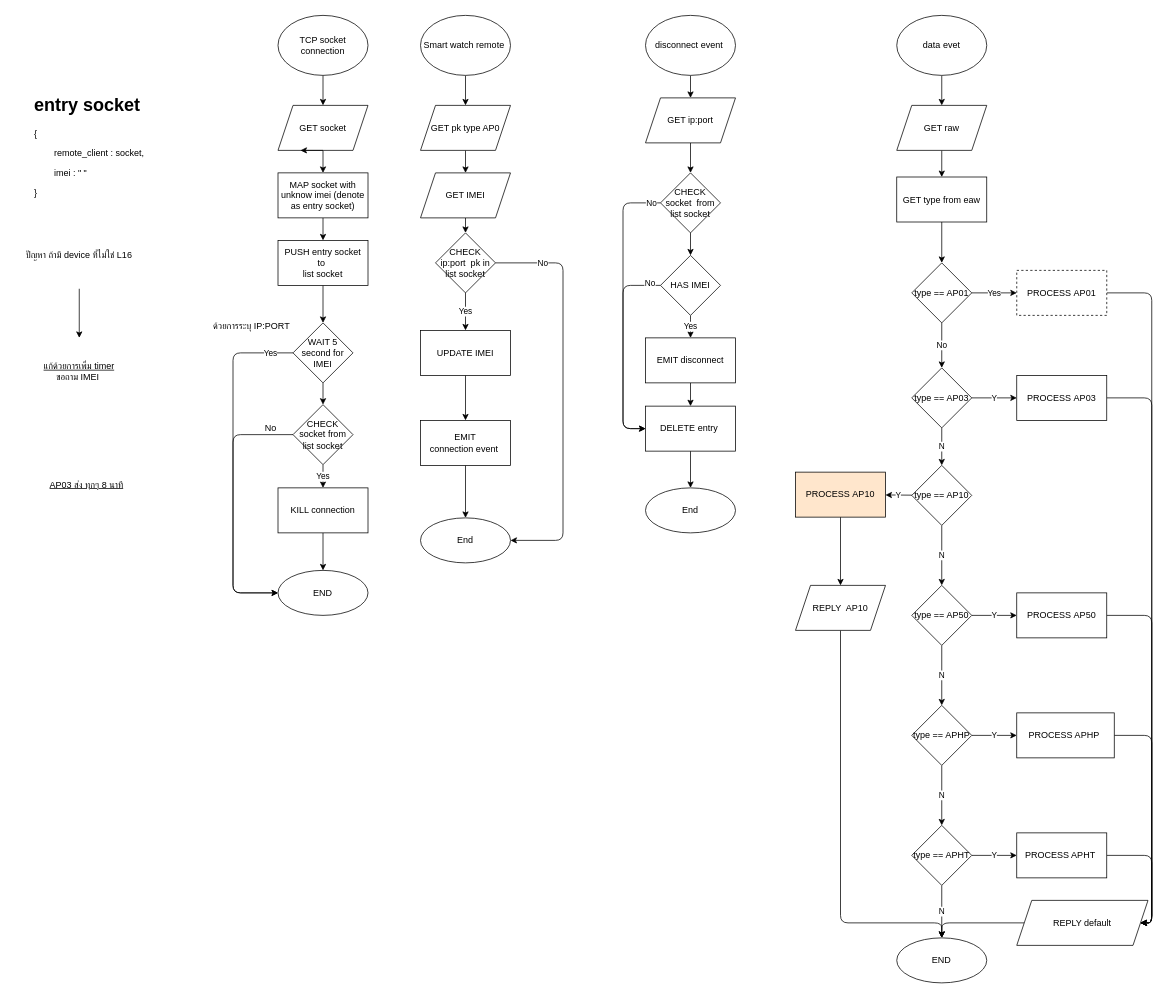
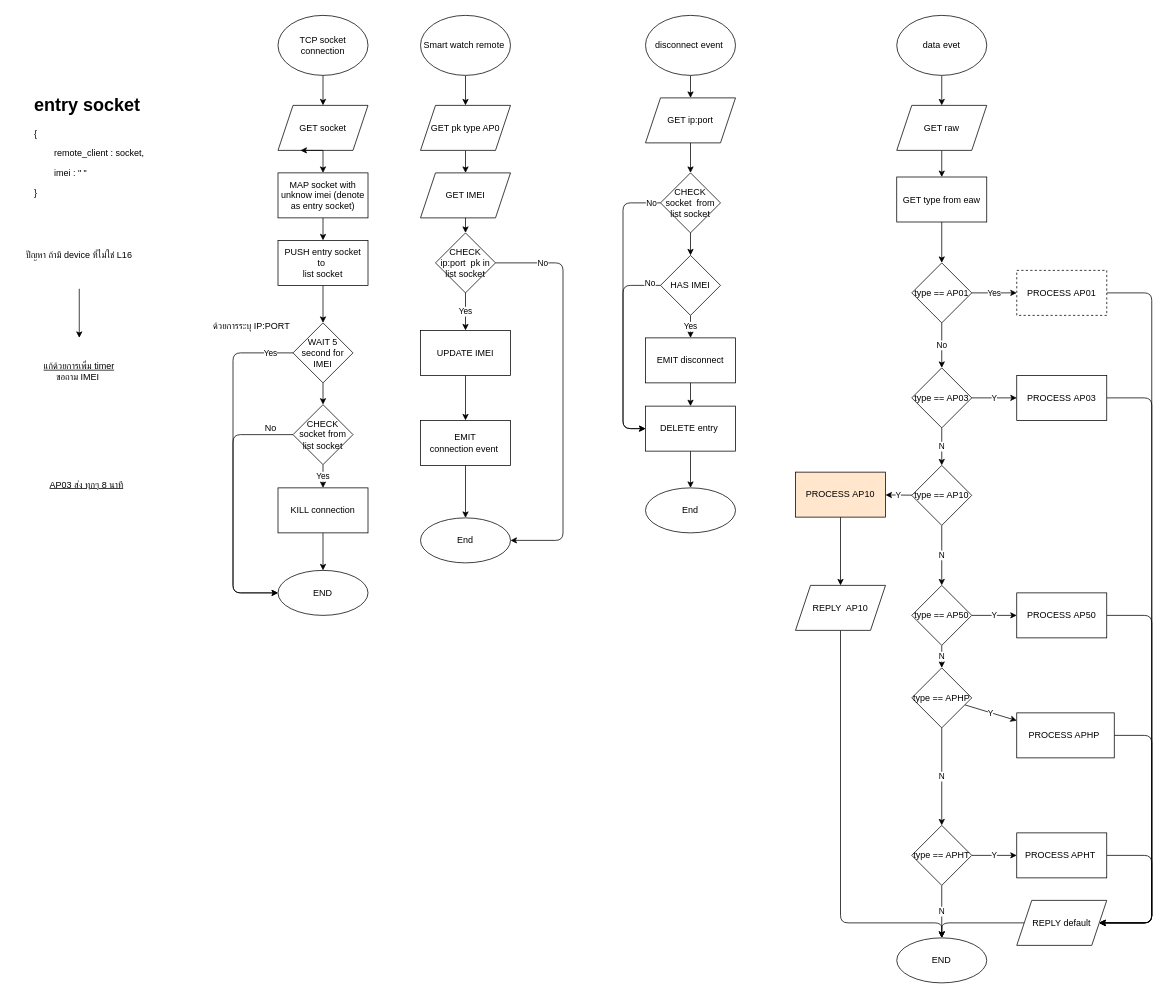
  <mxCell id="0" />
  <mxCell id="1" parent="0" />
  <mxCell id="2" value="" style="edgeStyle=none;html=1;" parent="1" source="3" target="5" edge="1"><mxGeometry relative="1" as="geometry" /></mxCell>
  <mxCell id="3" value="TCP socket connection" style="ellipse;whiteSpace=wrap;html=1;" parent="1" vertex="1"><mxGeometry x="370" y="20" width="120" height="80" as="geometry" /></mxCell>
  <mxCell id="4" value="" style="edgeStyle=none;html=1;" parent="1" source="5" target="7" edge="1"><mxGeometry relative="1" as="geometry" /></mxCell>
  <mxCell id="5" value="GET socket" style="shape=parallelogram;perimeter=parallelogramPerimeter;whiteSpace=wrap;html=1;fixedSize=1;" parent="1" vertex="1"><mxGeometry x="370" y="140" width="120" height="60" as="geometry" /></mxCell>
  <mxCell id="6" value="" style="edgeStyle=none;html=1;" parent="1" source="7" target="9" edge="1"><mxGeometry relative="1" as="geometry" /></mxCell>
  <mxCell id="7" value="MAP socket with unknow imei (denote as entry socket)" style="whiteSpace=wrap;html=1;" parent="1" vertex="1"><mxGeometry x="370" y="230" width="120" height="60" as="geometry" /></mxCell>
  <mxCell id="8" value="" style="edgeStyle=none;html=1;" parent="1" source="9" target="32" edge="1"><mxGeometry relative="1" as="geometry" /></mxCell>
  <mxCell id="9" value="PUSH entry socket to&amp;nbsp;&lt;br&gt;list socket" style="whiteSpace=wrap;html=1;" parent="1" vertex="1"><mxGeometry x="370" y="320" width="120" height="60" as="geometry" /></mxCell>
  <mxCell id="10" value="" style="edgeStyle=none;html=1;" parent="1" source="11" target="13" edge="1"><mxGeometry relative="1" as="geometry" /></mxCell>
  <mxCell id="11" value="Smart watch remote&amp;nbsp;" style="ellipse;whiteSpace=wrap;html=1;" parent="1" vertex="1"><mxGeometry x="560" y="20" width="120" height="80" as="geometry" /></mxCell>
  <mxCell id="12" value="" style="edgeStyle=none;html=1;" parent="1" source="13" target="15" edge="1"><mxGeometry relative="1" as="geometry" /></mxCell>
  <mxCell id="13" value="GET pk type AP0" style="shape=parallelogram;perimeter=parallelogramPerimeter;whiteSpace=wrap;html=1;fixedSize=1;" parent="1" vertex="1"><mxGeometry x="560" y="140" width="120" height="60" as="geometry" /></mxCell>
  <mxCell id="14" value="" style="edgeStyle=none;html=1;" parent="1" source="15" target="20" edge="1"><mxGeometry relative="1" as="geometry" /></mxCell>
  <mxCell id="15" value="GET IMEI" style="shape=parallelogram;perimeter=parallelogramPerimeter;whiteSpace=wrap;html=1;fixedSize=1;" parent="1" vertex="1"><mxGeometry x="560" y="230" width="120" height="60" as="geometry" /></mxCell>
  <mxCell id="16" value="&lt;h1&gt;entry socket&lt;/h1&gt;&lt;p&gt;{&lt;/p&gt;&lt;p&gt;&lt;span style=&quot;white-space: pre&quot;&gt;&#09;&lt;/span&gt;remote_client : socket,&lt;br&gt;&lt;/p&gt;&lt;p&gt;&lt;span style=&quot;white-space: pre&quot;&gt;&#09;&lt;/span&gt;imei : &quot; &quot;&lt;br&gt;&lt;/p&gt;&lt;p&gt;&lt;span&gt;}&lt;/span&gt;&lt;br&gt;&lt;/p&gt;" style="text;html=1;strokeColor=none;fillColor=none;spacing=5;spacingTop=-20;whiteSpace=wrap;overflow=hidden;rounded=0;" parent="1" vertex="1"><mxGeometry x="40" y="120" width="190" height="150" as="geometry" /></mxCell>
  <mxCell id="17" value="Yes" style="edgeStyle=none;html=1;" parent="1" source="20" target="22" edge="1"><mxGeometry relative="1" as="geometry" /></mxCell>
  <mxCell id="18" style="edgeStyle=none;html=1;entryX=1;entryY=0.5;entryDx=0;entryDy=0;" parent="1" source="20" target="25" edge="1"><mxGeometry relative="1" as="geometry"><Array as="points"><mxPoint x="750" y="350" /><mxPoint x="750" y="720" /></Array></mxGeometry></mxCell>
  <mxCell id="19" value="No" style="edgeLabel;html=1;align=center;verticalAlign=middle;resizable=0;points=[];" parent="18" vertex="1" connectable="0"><mxGeometry x="-0.765" y="1" relative="1" as="geometry"><mxPoint as="offset" /></mxGeometry></mxCell>
  <mxCell id="20" value="CHECK ip:port&amp;nbsp; pk in list socket" style="rhombus;whiteSpace=wrap;html=1;" parent="1" vertex="1"><mxGeometry x="580" y="310" width="80" height="80" as="geometry" /></mxCell>
  <mxCell id="21" value="" style="edgeStyle=none;html=1;" parent="1" source="22" target="24" edge="1"><mxGeometry relative="1" as="geometry" /></mxCell>
  <mxCell id="22" value="UPDATE IMEI" style="whiteSpace=wrap;html=1;" parent="1" vertex="1"><mxGeometry x="560" y="440" width="120" height="60" as="geometry" /></mxCell>
  <mxCell id="23" value="" style="edgeStyle=none;html=1;" parent="1" source="24" target="25" edge="1"><mxGeometry relative="1" as="geometry" /></mxCell>
  <mxCell id="24" value="EMIT&lt;br&gt;connection event&amp;nbsp;" style="whiteSpace=wrap;html=1;" parent="1" vertex="1"><mxGeometry x="560" y="560" width="120" height="60" as="geometry" /></mxCell>
  <mxCell id="25" value="End" style="ellipse;whiteSpace=wrap;html=1;" parent="1" vertex="1"><mxGeometry x="560" y="690" width="120" height="60" as="geometry" /></mxCell>
  <mxCell id="26" value="" style="edgeStyle=none;html=1;" parent="1" source="27" target="33" edge="1"><mxGeometry relative="1" as="geometry" /></mxCell>
  <mxCell id="27" value="ปัญหา ถ้ามี device ที่ไม่ใช่ L16" style="text;html=1;strokeColor=none;fillColor=none;align=center;verticalAlign=middle;whiteSpace=wrap;rounded=0;" parent="1" vertex="1"><mxGeometry x="20" y="295.5" width="170" height="89" as="geometry" /></mxCell>
  <mxCell id="28" value="END" style="ellipse;whiteSpace=wrap;html=1;" parent="1" vertex="1"><mxGeometry x="370" y="760" width="120" height="60" as="geometry" /></mxCell>
  <mxCell id="29" style="edgeStyle=none;html=1;entryX=0;entryY=0.5;entryDx=0;entryDy=0;" parent="1" source="32" target="28" edge="1"><mxGeometry relative="1" as="geometry"><Array as="points"><mxPoint x="310" y="470" /><mxPoint x="310" y="790" /></Array></mxGeometry></mxCell>
  <mxCell id="30" value="Yes" style="edgeLabel;html=1;align=center;verticalAlign=middle;resizable=0;points=[];" parent="29" vertex="1" connectable="0"><mxGeometry x="-0.866" relative="1" as="geometry"><mxPoint as="offset" /></mxGeometry></mxCell>
  <mxCell id="31" value="" style="edgeStyle=none;html=1;" edge="1" parent="1" source="32" target="67"><mxGeometry relative="1" as="geometry" /></mxCell>
  <mxCell id="32" value="WAIT 5 second for IMEI" style="rhombus;whiteSpace=wrap;html=1;" parent="1" vertex="1"><mxGeometry x="390" y="430" width="80" height="80" as="geometry" /></mxCell>
  <mxCell id="33" value="&lt;u&gt;แก้ด้วยการเพิ่ม timer&lt;br&gt;&lt;/u&gt;ขอถาม IMEI&amp;nbsp;" style="text;html=1;strokeColor=none;fillColor=none;align=center;verticalAlign=middle;whiteSpace=wrap;rounded=0;" parent="1" vertex="1"><mxGeometry x="20" y="450" width="170" height="89" as="geometry" /></mxCell>
  <mxCell id="34" value="" style="edgeStyle=none;html=1;" parent="1" source="35" target="28" edge="1"><mxGeometry relative="1" as="geometry" /></mxCell>
  <mxCell id="35" value="KILL connection" style="whiteSpace=wrap;html=1;" parent="1" vertex="1"><mxGeometry x="370" y="650" width="120" height="60" as="geometry" /></mxCell>
  <mxCell id="36" value="ด้วยการระบุ IP:PORT" style="text;html=1;strokeColor=none;fillColor=none;align=center;verticalAlign=middle;whiteSpace=wrap;rounded=0;" parent="1" vertex="1"><mxGeometry x="260" y="410" width="150" height="50" as="geometry" /></mxCell>
  <mxCell id="37" value="" style="edgeStyle=none;html=1;" parent="1" source="38" target="40" edge="1"><mxGeometry relative="1" as="geometry" /></mxCell>
  <mxCell id="38" value="data evet" style="ellipse;whiteSpace=wrap;html=1;" parent="1" vertex="1"><mxGeometry x="1195" y="20" width="120" height="80" as="geometry" /></mxCell>
  <mxCell id="39" value="" style="edgeStyle=none;html=1;" parent="1" source="40" target="42" edge="1"><mxGeometry relative="1" as="geometry" /></mxCell>
  <mxCell id="40" value="GET raw" style="shape=parallelogram;perimeter=parallelogramPerimeter;whiteSpace=wrap;html=1;fixedSize=1;" parent="1" vertex="1"><mxGeometry x="1195" y="140" width="120" height="60" as="geometry" /></mxCell>
  <mxCell id="41" value="" style="edgeStyle=none;html=1;" parent="1" source="42" target="46" edge="1"><mxGeometry relative="1" as="geometry" /></mxCell>
  <mxCell id="42" value="GET type from eaw" style="whiteSpace=wrap;html=1;" parent="1" vertex="1"><mxGeometry x="1195" y="235.5" width="120" height="60" as="geometry" /></mxCell>
  <mxCell id="43" value="&lt;u&gt;AP03 ส่ง ทุกๆ 8 นาที&lt;/u&gt;" style="text;html=1;strokeColor=none;fillColor=none;align=center;verticalAlign=middle;whiteSpace=wrap;rounded=0;" parent="1" vertex="1"><mxGeometry x="30" y="601" width="170" height="89" as="geometry" /></mxCell>
  <mxCell id="44" value="Yes" style="edgeStyle=none;html=1;" parent="1" source="46" target="48" edge="1"><mxGeometry relative="1" as="geometry" /></mxCell>
  <mxCell id="45" value="No" style="edgeStyle=none;html=1;" parent="1" source="46" target="50" edge="1"><mxGeometry relative="1" as="geometry" /></mxCell>
  <mxCell id="46" value="type == AP01" style="rhombus;whiteSpace=wrap;html=1;" parent="1" vertex="1"><mxGeometry x="1215" y="350" width="80" height="80" as="geometry" /></mxCell>
  <mxCell id="47" style="edgeStyle=none;html=1;entryX=1;entryY=0.5;entryDx=0;entryDy=0;exitX=1;exitY=0.5;exitDx=0;exitDy=0;" edge="1" parent="1" source="48" target="97"><mxGeometry relative="1" as="geometry"><Array as="points"><mxPoint x="1535" y="390" /><mxPoint x="1535" y="1230" /></Array></mxGeometry></mxCell>
  <mxCell id="48" value="PROCESS&amp;nbsp;AP01" style="whiteSpace=wrap;html=1;dashed=1;" parent="1" vertex="1"><mxGeometry x="1355" y="360" width="120" height="60" as="geometry" /></mxCell>
  <mxCell id="49" value="N" style="edgeStyle=none;html=1;" parent="1" source="50" target="56" edge="1"><mxGeometry relative="1" as="geometry" /></mxCell>
  <mxCell id="50" value="type == AP03" style="rhombus;whiteSpace=wrap;html=1;" parent="1" vertex="1"><mxGeometry x="1215" y="490" width="80" height="80" as="geometry" /></mxCell>
  <mxCell id="51" value="Y" style="edgeStyle=none;html=1;" parent="1" target="53" edge="1"><mxGeometry relative="1" as="geometry"><mxPoint x="1295" y="530" as="sourcePoint" /></mxGeometry></mxCell>
  <mxCell id="52" style="edgeStyle=none;html=1;entryX=1;entryY=0.5;entryDx=0;entryDy=0;exitX=1;exitY=0.5;exitDx=0;exitDy=0;" edge="1" parent="1" source="53" target="97"><mxGeometry relative="1" as="geometry"><Array as="points"><mxPoint x="1535" y="530" /><mxPoint x="1535" y="1230" /></Array></mxGeometry></mxCell>
  <mxCell id="53" value="PROCESS&amp;nbsp;AP03" style="whiteSpace=wrap;html=1;" parent="1" vertex="1"><mxGeometry x="1355" y="500" width="120" height="60" as="geometry" /></mxCell>
  <mxCell id="54" value="N" style="edgeStyle=none;html=1;" parent="1" source="56" target="61" edge="1"><mxGeometry relative="1" as="geometry" /></mxCell>
  <mxCell id="55" value="Y" style="edgeStyle=none;html=1;" edge="1" parent="1" source="56" target="58"><mxGeometry relative="1" as="geometry" /></mxCell>
  <mxCell id="56" value="type == AP10" style="rhombus;whiteSpace=wrap;html=1;" parent="1" vertex="1"><mxGeometry x="1215" y="620" width="80" height="80" as="geometry" /></mxCell>
  <mxCell id="57" value="" style="edgeStyle=none;html=1;" edge="1" parent="1" source="58" target="99"><mxGeometry relative="1" as="geometry" /></mxCell>
  <mxCell id="58" value="PROCESS&amp;nbsp;AP10" style="whiteSpace=wrap;html=1;fillColor=#ffe6cc;" parent="1" vertex="1"><mxGeometry x="1060" y="629" width="120" height="60" as="geometry" /></mxCell>
  <mxCell id="59" value="Y" style="edgeStyle=none;html=1;" parent="1" source="61" target="63" edge="1"><mxGeometry relative="1" as="geometry" /></mxCell>
  <mxCell id="60" value="N" style="edgeStyle=none;html=1;" edge="1" parent="1" source="61" target="88"><mxGeometry relative="1" as="geometry" /></mxCell>
  <mxCell id="61" value="type == AP50" style="rhombus;whiteSpace=wrap;html=1;" parent="1" vertex="1"><mxGeometry x="1215" y="780" width="80" height="80" as="geometry" /></mxCell>
  <mxCell id="62" style="edgeStyle=none;html=1;entryX=1;entryY=0.5;entryDx=0;entryDy=0;exitX=1;exitY=0.5;exitDx=0;exitDy=0;" edge="1" parent="1" source="63" target="97"><mxGeometry relative="1" as="geometry"><Array as="points"><mxPoint x="1535" y="820" /><mxPoint x="1535" y="1230" /></Array></mxGeometry></mxCell>
  <mxCell id="63" value="PROCESS&amp;nbsp;&lt;span&gt;AP50&lt;/span&gt;" style="whiteSpace=wrap;html=1;" parent="1" vertex="1"><mxGeometry x="1355" y="790" width="120" height="60" as="geometry" /></mxCell>
  <mxCell id="64" style="edgeStyle=none;html=1;exitX=0.5;exitY=1;exitDx=0;exitDy=0;entryX=0.25;entryY=1;entryDx=0;entryDy=0;" parent="1" source="5" target="5" edge="1"><mxGeometry relative="1" as="geometry" /></mxCell>
  <mxCell id="65" value="Yes" style="edgeStyle=none;html=1;" edge="1" parent="1" source="67" target="35"><mxGeometry relative="1" as="geometry" /></mxCell>
  <mxCell id="66" style="edgeStyle=none;html=1;" edge="1" parent="1" source="67"><mxGeometry relative="1" as="geometry"><mxPoint x="370" y="790" as="targetPoint" /><Array as="points"><mxPoint x="310" y="579" /><mxPoint x="310" y="790" /></Array></mxGeometry></mxCell>
  <mxCell id="67" value="CHECK socket from list socket" style="rhombus;whiteSpace=wrap;html=1;direction=south;" vertex="1" parent="1"><mxGeometry x="390" y="539" width="80" height="80" as="geometry" /></mxCell>
  <mxCell id="68" value="No" style="text;html=1;align=center;verticalAlign=middle;resizable=0;points=[];autosize=1;strokeColor=none;fillColor=none;" vertex="1" parent="1"><mxGeometry x="345" y="560" width="30" height="20" as="geometry" /></mxCell>
  <mxCell id="69" value="" style="edgeStyle=none;html=1;" edge="1" parent="1" source="70" target="72"><mxGeometry relative="1" as="geometry" /></mxCell>
  <mxCell id="70" value="disconnect event&amp;nbsp;" style="ellipse;whiteSpace=wrap;html=1;" vertex="1" parent="1"><mxGeometry x="860" y="20" width="120" height="80" as="geometry" /></mxCell>
  <mxCell id="71" value="" style="edgeStyle=none;html=1;" edge="1" parent="1" source="72" target="76"><mxGeometry relative="1" as="geometry" /></mxCell>
  <mxCell id="72" value="GET ip:port" style="shape=parallelogram;perimeter=parallelogramPerimeter;whiteSpace=wrap;html=1;fixedSize=1;" vertex="1" parent="1"><mxGeometry x="860" y="130" width="120" height="60" as="geometry" /></mxCell>
  <mxCell id="73" value="" style="edgeStyle=none;html=1;" edge="1" parent="1" source="76" target="80"><mxGeometry relative="1" as="geometry" /></mxCell>
  <mxCell id="74" style="edgeStyle=none;html=1;entryX=0;entryY=0.5;entryDx=0;entryDy=0;" edge="1" parent="1" source="76" target="82"><mxGeometry relative="1" as="geometry"><Array as="points"><mxPoint x="830" y="270" /><mxPoint x="830" y="571" /></Array></mxGeometry></mxCell>
  <mxCell id="75" value="No" style="edgeLabel;html=1;align=center;verticalAlign=middle;resizable=0;points=[];" vertex="1" connectable="0" parent="74"><mxGeometry x="-0.934" relative="1" as="geometry"><mxPoint as="offset" /></mxGeometry></mxCell>
  <mxCell id="76" value="CHECK socket&amp;nbsp; from list socket" style="rhombus;whiteSpace=wrap;html=1;direction=south;" vertex="1" parent="1"><mxGeometry x="880" y="230" width="80" height="80" as="geometry" /></mxCell>
  <mxCell id="77" value="Yes" style="edgeStyle=none;html=1;" edge="1" parent="1" source="80" target="84"><mxGeometry relative="1" as="geometry"><Array as="points"><mxPoint x="920" y="430" /></Array></mxGeometry></mxCell>
  <mxCell id="78" style="edgeStyle=none;html=1;entryX=0;entryY=0.5;entryDx=0;entryDy=0;" edge="1" parent="1" source="80" target="82"><mxGeometry relative="1" as="geometry"><Array as="points"><mxPoint x="830" y="380" /><mxPoint x="830" y="571" /></Array></mxGeometry></mxCell>
  <mxCell id="79" value="No" style="edgeLabel;html=1;align=center;verticalAlign=middle;resizable=0;points=[];" vertex="1" connectable="0" parent="78"><mxGeometry x="-0.886" y="-4" relative="1" as="geometry"><mxPoint as="offset" /></mxGeometry></mxCell>
  <mxCell id="80" value="HAS IMEI" style="rhombus;whiteSpace=wrap;html=1;direction=south;" vertex="1" parent="1"><mxGeometry x="880" y="340" width="80" height="80" as="geometry" /></mxCell>
  <mxCell id="81" value="" style="edgeStyle=none;html=1;" edge="1" parent="1" source="82" target="85"><mxGeometry relative="1" as="geometry" /></mxCell>
  <mxCell id="82" value="DELETE entry&amp;nbsp;" style="whiteSpace=wrap;html=1;" vertex="1" parent="1"><mxGeometry x="860" y="541" width="120" height="60" as="geometry" /></mxCell>
  <mxCell id="83" value="" style="edgeStyle=none;html=1;" edge="1" parent="1" source="84" target="82"><mxGeometry relative="1" as="geometry" /></mxCell>
  <mxCell id="84" value="EMIT disconnect" style="whiteSpace=wrap;html=1;" vertex="1" parent="1"><mxGeometry x="860" y="450" width="120" height="60" as="geometry" /></mxCell>
  <mxCell id="85" value="End" style="ellipse;whiteSpace=wrap;html=1;" vertex="1" parent="1"><mxGeometry x="860" y="650" width="120" height="60" as="geometry" /></mxCell>
  <mxCell id="86" value="Y" style="edgeStyle=none;html=1;" edge="1" parent="1" source="88" target="90"><mxGeometry relative="1" as="geometry" /></mxCell>
  <mxCell id="87" value="N" style="edgeStyle=none;html=1;" edge="1" parent="1" source="88" target="93"><mxGeometry relative="1" as="geometry" /></mxCell>
- <mxCell id="88" value="type == APHP" style="rhombus;whiteSpace=wrap;html=1;" vertex="1" parent="1"><mxGeometry x="1215" y="940" width="80" height="80" as="geometry" /></mxCell>
+ <mxCell id="88" value="type == APHP" style="rhombus;whiteSpace=wrap;html=1;" vertex="1" parent="1"><mxGeometry x="1215" y="890" width="80" height="80" as="geometry" /></mxCell>
  <mxCell id="89" style="edgeStyle=none;html=1;entryX=1;entryY=0.5;entryDx=0;entryDy=0;exitX=1;exitY=0.5;exitDx=0;exitDy=0;" edge="1" parent="1" source="90" target="97"><mxGeometry relative="1" as="geometry"><Array as="points"><mxPoint x="1535" y="980" /><mxPoint x="1535" y="1230" /></Array></mxGeometry></mxCell>
  <mxCell id="90" value="PROCESS APHP&amp;nbsp;" style="whiteSpace=wrap;html=1;" vertex="1" parent="1"><mxGeometry x="1355" y="950" width="130" height="60" as="geometry" /></mxCell>
  <mxCell id="91" value="Y" style="edgeStyle=none;html=1;" edge="1" parent="1" source="93" target="95"><mxGeometry relative="1" as="geometry" /></mxCell>
  <mxCell id="92" value="N" style="edgeStyle=none;html=1;" edge="1" parent="1" source="93" target="100"><mxGeometry relative="1" as="geometry" /></mxCell>
  <mxCell id="93" value="type == APHT" style="rhombus;whiteSpace=wrap;html=1;" vertex="1" parent="1"><mxGeometry x="1215" y="1100" width="80" height="80" as="geometry" /></mxCell>
  <mxCell id="94" style="edgeStyle=none;html=1;entryX=1;entryY=0.5;entryDx=0;entryDy=0;exitX=1;exitY=0.5;exitDx=0;exitDy=0;" edge="1" parent="1" source="95" target="97"><mxGeometry relative="1" as="geometry"><Array as="points"><mxPoint x="1535" y="1140" /><mxPoint x="1535" y="1230" /></Array></mxGeometry></mxCell>
  <mxCell id="95" value="PROCESS APHT&amp;nbsp;" style="whiteSpace=wrap;html=1;" vertex="1" parent="1"><mxGeometry x="1355" y="1110" width="120" height="60" as="geometry" /></mxCell>
  <mxCell id="96" style="edgeStyle=none;html=1;entryX=0.5;entryY=0;entryDx=0;entryDy=0;" edge="1" parent="1" source="97" target="100"><mxGeometry relative="1" as="geometry"><Array as="points"><mxPoint x="1255" y="1230" /></Array></mxGeometry></mxCell>
- <mxCell id="97" value="REPLY default" style="shape=parallelogram;perimeter=parallelogramPerimeter;whiteSpace=wrap;html=1;fixedSize=1;" vertex="1" parent="1"><mxGeometry x="1355" y="1200" width="175" height="60" as="geometry" /></mxCell>
+ <mxCell id="97" value="REPLY default" style="shape=parallelogram;perimeter=parallelogramPerimeter;whiteSpace=wrap;html=1;fixedSize=1;" vertex="1" parent="1"><mxGeometry x="1355" y="1200" width="120" height="60" as="geometry" /></mxCell>
  <mxCell id="98" style="edgeStyle=none;html=1;entryX=0.5;entryY=0;entryDx=0;entryDy=0;" edge="1" parent="1" source="99" target="100"><mxGeometry relative="1" as="geometry"><Array as="points"><mxPoint x="1120" y="1230" /><mxPoint x="1255" y="1230" /></Array></mxGeometry></mxCell>
  <mxCell id="99" value="REPLY&amp;nbsp; AP10" style="shape=parallelogram;perimeter=parallelogramPerimeter;whiteSpace=wrap;html=1;fixedSize=1;" vertex="1" parent="1"><mxGeometry x="1060" y="780" width="120" height="60" as="geometry" /></mxCell>
  <mxCell id="100" value="END" style="ellipse;whiteSpace=wrap;html=1;" vertex="1" parent="1"><mxGeometry x="1195" y="1250" width="120" height="60" as="geometry" /></mxCell>
